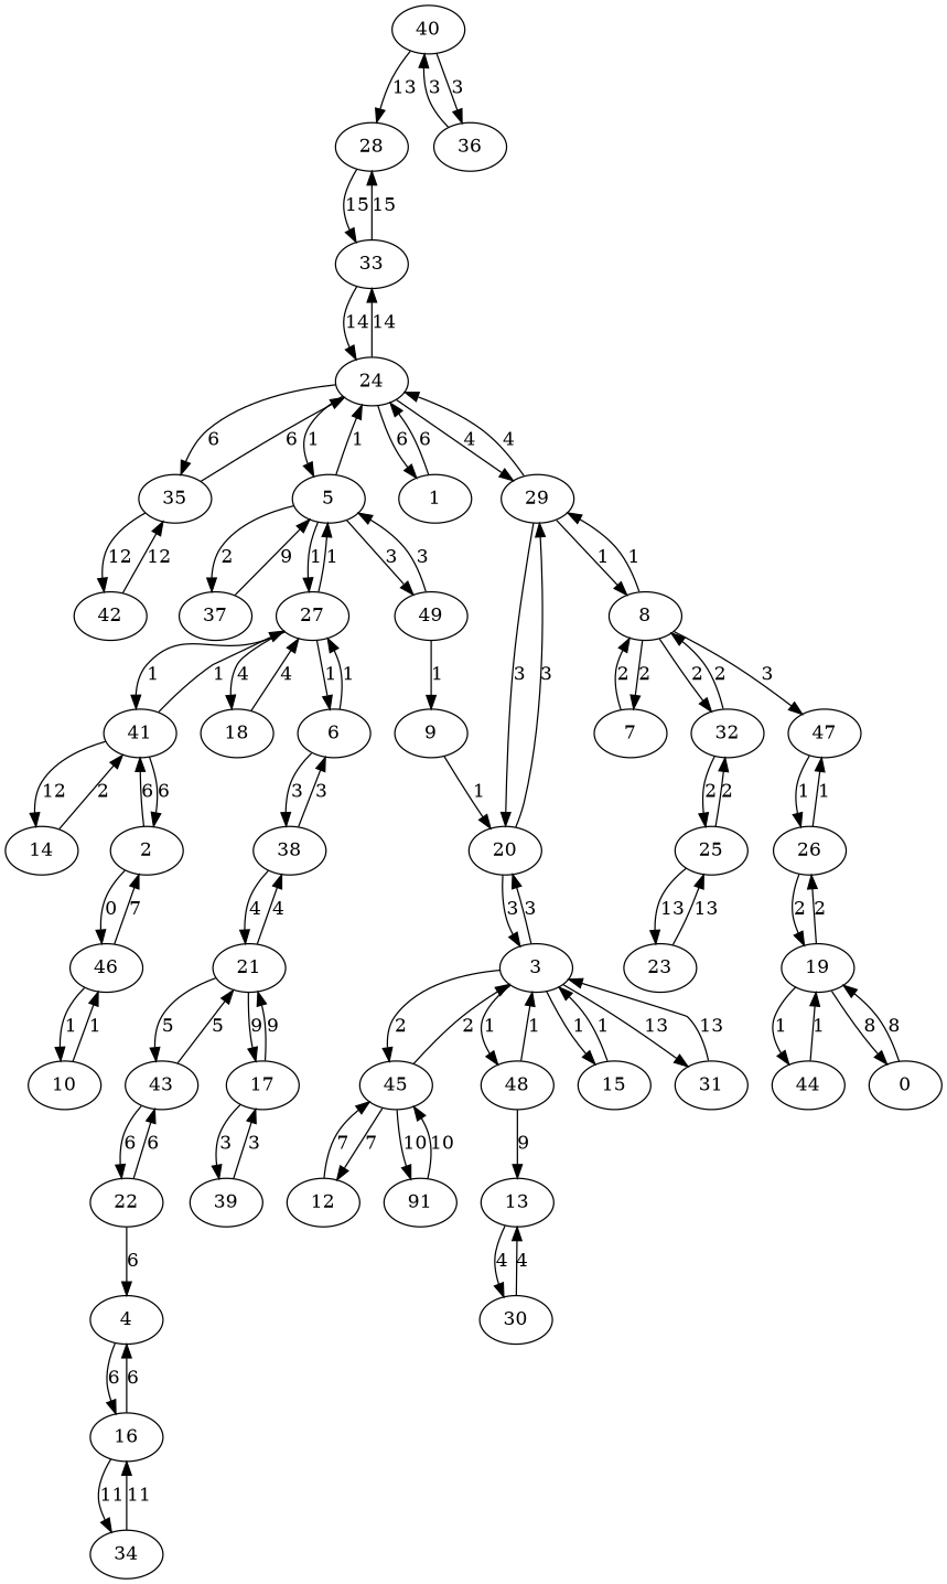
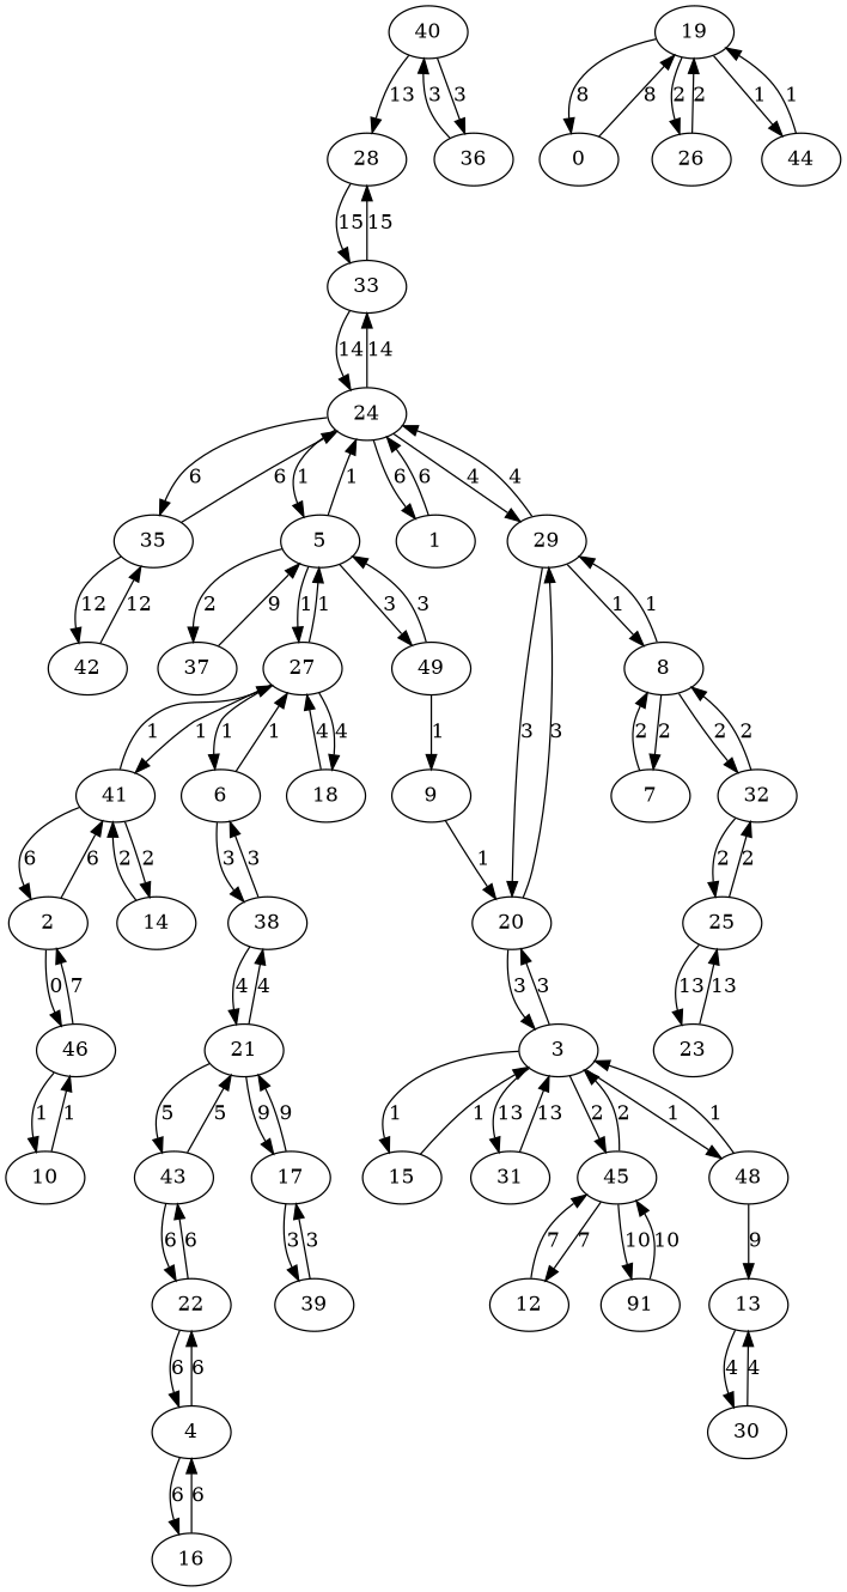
  digraph {
    28
    33
    24
    40
    36
    35
    5
    1
    29
    42
    37
    27
    49
    20
    8
    25
    23
    32
    31
    3
    45
    48
    15
    n24 [label=91]
    12
    13
    16
-   34
    4
    22
    30
    21
    17
    43
    38
    39
    6
    41
    18
    9
    19
    0
    26
    44
-   47
    2
    46
    10
    14
    7
    28 -> 33 [label=15]
    33 -> 28 [label=15]
    33 -> 24 [label=14]
    24 -> 33 [label=14]
    24 -> 35 [label=6]
    24 -> 5 [label=1]
    24 -> 1 [label=6]
    24 -> 29 [label=4]
    40 -> 28 [label=13]
    40 -> 36 [label=3]
    36 -> 40 [label=3]
    35 -> 24 [label=6]
    35 -> 42 [label=12]
    5 -> 24 [label=1]
    5 -> 37 [label=2]
    5 -> 27 [label=1]
    5 -> 49 [label=3]
    1 -> 24 [label=6]
    29 -> 24 [label=4]
    29 -> 20 [label=3]
    29 -> 8 [label=1]
    42 -> 35 [label=12]
    37 -> 5 [label=9]
    27 -> 5 [label=1]
    27 -> 6 [label=1]
    27 -> 41 [label=1]
    27 -> 18 [label=4]
    49 -> 5 [label=3]
    49 -> 9 [label=1]
    20 -> 29 [label=3]
    20 -> 3 [label=3]
    8 -> 29 [label=1]
    8 -> 32 [label=2]
-   8 -> 47 [label=3]
    8 -> 7 [label=2]
    25 -> 23 [label=13]
    25 -> 32 [label=2]
    23 -> 25 [label=13]
    32 -> 8 [label=2]
    32 -> 25 [label=2]
    31 -> 3 [label=13]
    3 -> 20 [label=3]
    3 -> 31 [label=13]
    3 -> 45 [label=2]
    3 -> 48 [label=1]
    3 -> 15 [label=1]
    45 -> 3 [label=2]
    45 -> n24 [label=10]
    45 -> 12 [label=7]
    48 -> 3 [label=1]
    48 -> 13 [label=9]
    15 -> 3 [label=1]
    n24 -> 45 [label=10]
    12 -> 45 [label=7]
    13 -> 30 [label=4]
-   16 -> 34 [label=11]
    16 -> 4 [label=6]
-   34 -> 16 [label=11]
    4 -> 16 [label=6]
+   4 -> 22 [label=6]
    22 -> 4 [label=6]
    22 -> 43 [label=6]
    30 -> 13 [label=4]
    21 -> 17 [label=9]
    21 -> 43 [label=5]
    21 -> 38 [label=4]
    17 -> 21 [label=9]
    17 -> 39 [label=3]
    43 -> 22 [label=6]
    43 -> 21 [label=5]
    38 -> 21 [label=4]
    38 -> 6 [label=3]
    39 -> 17 [label=3]
    6 -> 27 [label=1]
    6 -> 38 [label=3]
    41 -> 27 [label=1]
    41 -> 2 [label=6]
-   41 -> 14 [label=12]
+   41 -> 14 [label=2]
    18 -> 27 [label=4]
    9 -> 20 [label=1]
    19 -> 0 [label=8]
    19 -> 26 [label=2]
    19 -> 44 [label=1]
    0 -> 19 [label=8]
    26 -> 19 [label=2]
-   26 -> 47 [label=1]
    44 -> 19 [label=1]
-   47 -> 26 [label=1]
    2 -> 41 [label=6]
    2 -> 46 [label=0]
    46 -> 2 [label=7]
    46 -> 10 [label=1]
    10 -> 46 [label=1]
    14 -> 41 [label=2]
    7 -> 8 [label=2]
  }
